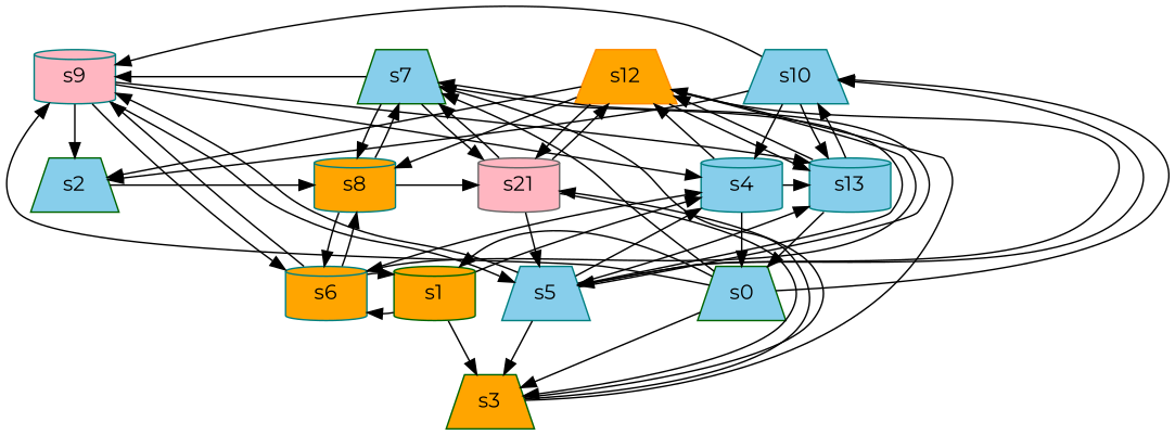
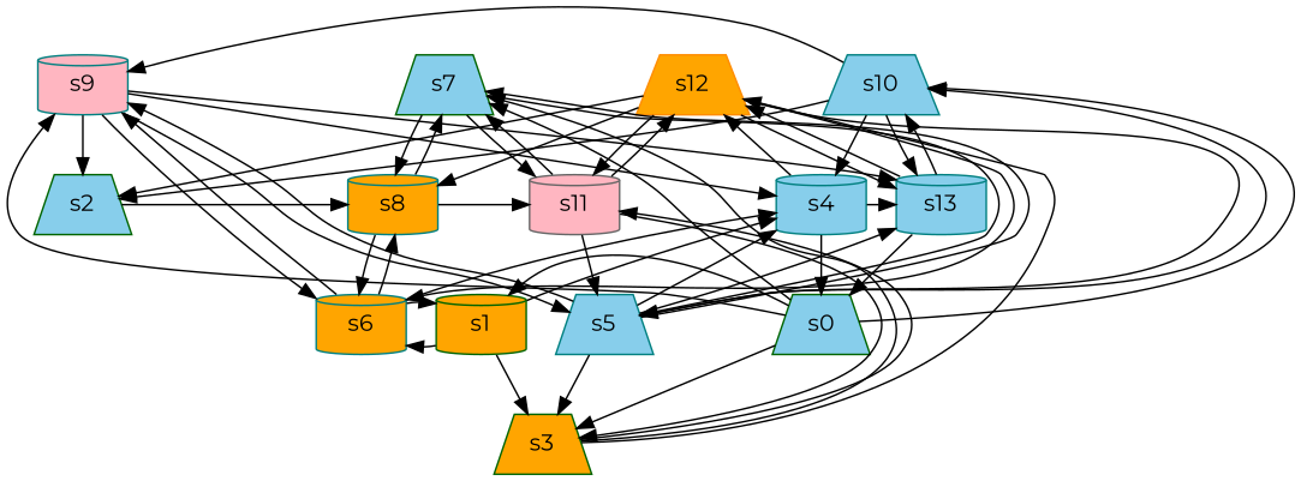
  digraph {
    fontname=Montserrat
    node [color=teal fillcolor=skyblue fontname=Montserrat player=0 shape=trapezium style=filled]
    edge [fontname=Montserrat]
    s0 [color=darkgreen]
    s1 [color=darkgreen fillcolor=orange player=1 shape=cylinder]
    s3 [color=darkgreen fillcolor=orange player=1]
    s7 [color=darkgreen]
    s9 [fillcolor=lightpink player=1 shape=cylinder]
    s10
    s4 [player=1 shape=cylinder]
    s6 [fillcolor=orange shape=cylinder]
-   s11 [color=gray40 fillcolor=lightpink shape=cylinder label=s21]
+   s11 [color=gray40 fillcolor=lightpink shape=cylinder]
    s12 [color=darkorange fillcolor=orange]
    s8 [fillcolor=orange player=1 shape=cylinder]
    s5 [player=1]
    s2 [color=darkgreen]
    s13 [shape=cylinder]
    s0 -> s1 [constraint="!(time % 6 == 2)"]
    s0 -> s3 [constraint="time % 5 == 3 || time % 5 == 3"]
    s0 -> s7 [constraint="time % 4 == 2 && time % 4 == 0"]
    s0 -> s9 [constraint="time == 11"]
    s0 -> s10 [constraint="time % 3 == 1 && time % 5 == 3"]
    s1 -> s3
    s1 -> s4 [constraint="time % 5 == 2"]
    s1 -> s6 [constraint="time % 2 == 0 && time % 3 == 2"]
    s3 -> s7 [constraint="!(time % 3 == 2)"]
    s3 -> s11 [constraint="!(time % 3 == 2)"]
    s3 -> s12 [constraint="time == 8"]
-   s7 -> s9 [constraint="!(time % 6 == 1)"]
    s7 -> s11
    s7 -> s8
    s7 -> s5 [constraint="time % 2 == 0 || time % 3 == 0"]
    s9 -> s4 [constraint="!(time % 3 == 2)"]
    s9 -> s6 [constraint="time % 4 == 2 && time % 4 == 2"]
    s9 -> s5 [constraint="time % 5 == 1 || time % 2 == 0"]
    s9 -> s2
    s9 -> s13 [constraint="!(time % 4 == 0)"]
    s10 -> s9 [constraint="time == 1 || time == 14 || time == 15 || time == 17 || time == 20"]
    s10 -> s4
    s10 -> s2 [constraint="time == 20"]
    s10 -> s13
    s4 -> s0
    s4 -> s12 [constraint="time % 3 == 2 && time % 4 == 2"]
    s4 -> s13 [constraint="time == 1"]
    s6 -> s1 [constraint="time % 4 == 0 && time % 4 == 2"]
    s6 -> s9 [constraint="time == 2 || time == 18 || time == 21"]
    s6 -> s4 [constraint="time % 5 == 1 || time % 5 == 3"]
    s6 -> s8 [constraint="!(time % 2 == 1)"]
    s11 -> s3 [constraint="time == 0 || time == 7 || time == 11 || time == 16 || time == 26"]
    s11 -> s7 [constraint="time % 2 == 1"]
    s11 -> s12 [constraint="time % 4 == 1"]
    s11 -> s5
    s12 -> s6 [constraint="time == 6 || time == 10 || time == 20"]
    s12 -> s11 [constraint="time == 17"]
    s12 -> s8 [constraint="time == 9 || time == 12 || time == 17 || time == 22"]
    s12 -> s5 [constraint="time % 2 == 1 || time % 2 == 0"]
    s12 -> s2 [constraint="time % 4 == 1 && time % 5 == 0"]
    s12 -> s13 [constraint="time % 5 == 0 || time % 3 == 0"]
    s8 -> s7 [constraint="time % 2 == 1 && time % 3 == 2"]
    s8 -> s6
    s8 -> s11 [constraint="time == 3 || time == 6 || time == 16 || time == 20"]
    s5 -> s3
    s5 -> s7 [constraint="time % 3 == 2 && time % 4 == 2"]
    s5 -> s9 [constraint="time % 6 == 4"]
    s5 -> s10 [constraint="time % 4 == 1 && time % 4 == 1"]
    s5 -> s4 [constraint="time % 2 == 1 && time % 4 == 2"]
    s5 -> s13 [constraint="!(time % 4 == 3)"]
    s2 -> s8 [constraint="time % 2 == 1 && time % 4 == 0"]
    s13 -> s0 [constraint="time % 7 == 0"]
    s13 -> s10 [constraint="!(time % 4 == 2)"]
    s13 -> s12 [constraint="time % 5 == 2"]
  }
